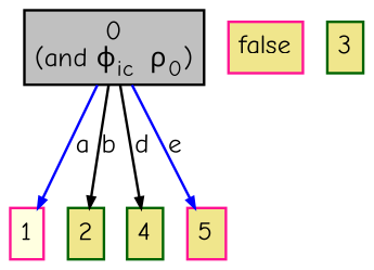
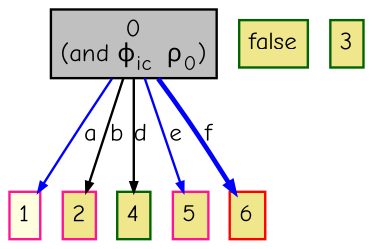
  digraph {
    fontname="Comic Neue"
    nodesep=0.12
    ranksep=0.5
    node [fillcolor=khaki fontname="Comic Neue" fontsize=10.5 margin="0.05,0.05" shape=box style=filled color=deeppink]
    edge [arrowsize=0.4 color=blue fontname="Comic Neue" fontsize=10.5]
    n1 [fillcolor=gray height=0.02 label=<0<br/>(and &phi;<sub>ic</sub>  &rho;<sub>0</sub>)> width=0.02 color=""]
    n2 [fillcolor=lightyellow height=0.02 label=1 width=0.02]
-   n3 [color=darkgreen height=0.02 label=2 width=0.02]
+   n3 [height=0.02 label=2 width=0.02]
    n4 [color=darkgreen height=0.02 label=4 width=0.02]
    n5 [height=0.02 label=5 width=0.02]
-   n7 [height=0.02 label=false width=0.02]
+   n6 [color=red height=0.02 label=6 width=0.02]
+   n7 [color=darkgreen height=0.02 label=false width=0.02]
    n8 [color=darkgreen height=0.02 label=3 width=0.02]
    n1 -> n2 [label=a]
    n1 -> n3 [color=black label=b]
    n1 -> n4 [color=black label=d]
    n1 -> n5 [label=e]
+   n1 -> n6 [label=f style=bold]
  }
